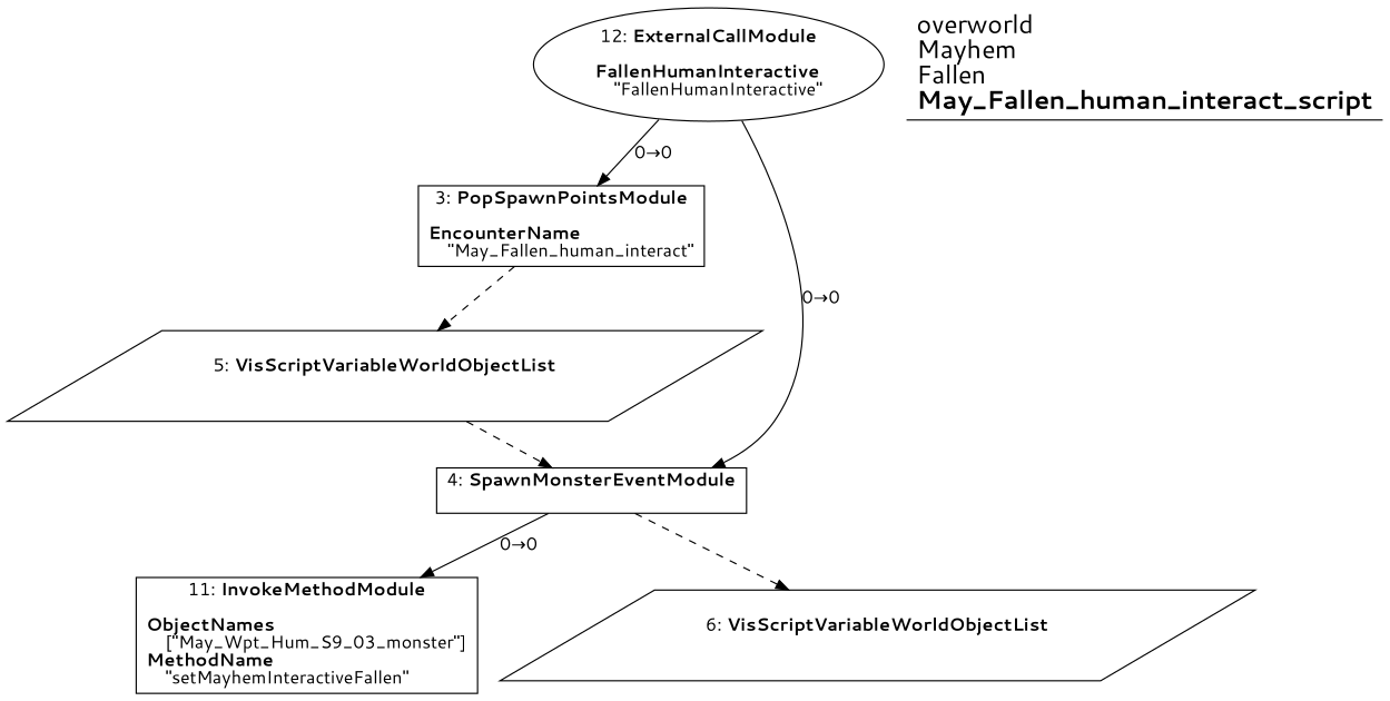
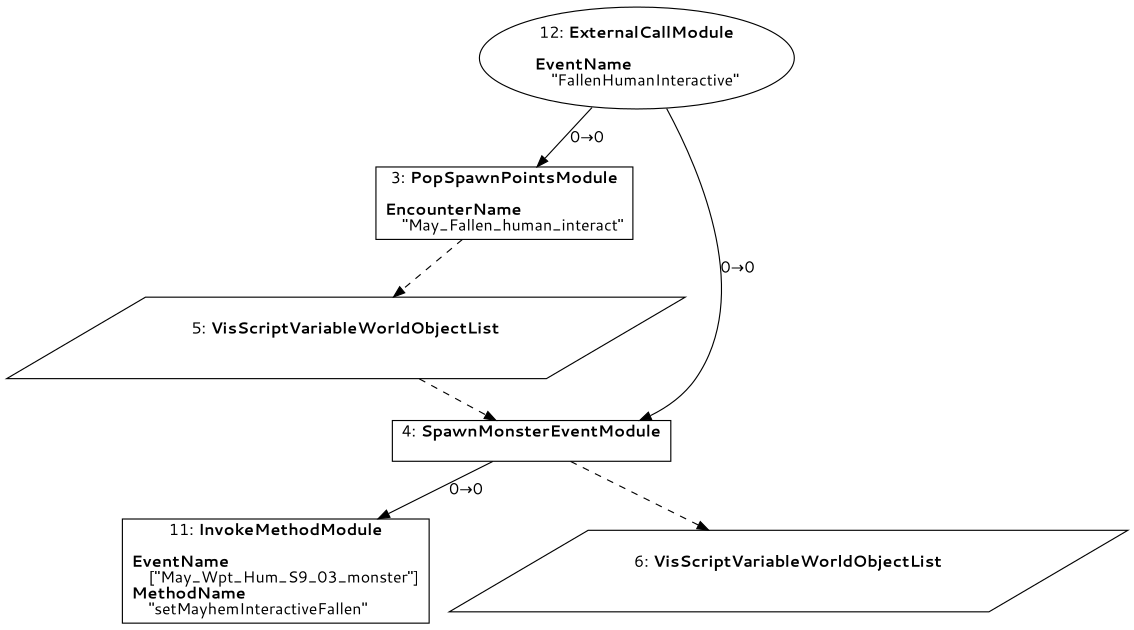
  digraph {
    fontname="Segoe UI"
    splines=spline
    node [fontname="Segoe UI" shape=box]
    edge [fontname="Segoe UI"]
    n1 [label=<3: <b>PopSpawnPointsModule</b><br/><br/><b>EncounterName</b><br align="left"/>    &quot;May_Fallen_human_interact&quot;<br align="left"/>>]
    n2 [label=<5: <b>VisScriptVariableWorldObjectList</b><br/><br/>> shape=parallelogram]
    n3 [label=<4: <b>SpawnMonsterEventModule</b><br/><br/>>]
-   n4 [label=<11: <b>InvokeMethodModule</b><br/><br/><b>ObjectNames</b><br align="left"/>    [&quot;May_Wpt_Hum_S9_03_monster&quot;]<br align="left"/><b>MethodName</b><br align="left"/>    &quot;setMayhemInteractiveFallen&quot;<br align="left"/>>]
+   n4 [label=<11: <b>InvokeMethodModule</b><br/><br/><b>EventName</b><br align="left"/>    [&quot;May_Wpt_Hum_S9_03_monster&quot;]<br align="left"/><b>MethodName</b><br align="left"/>    &quot;setMayhemInteractiveFallen&quot;<br align="left"/>>]
    n5 [label=<6: <b>VisScriptVariableWorldObjectList</b><br/><br/>> shape=parallelogram]
-   n6 [label=<12: <b>ExternalCallModule</b><br/><br/><b>FallenHumanInteractive</b><br align="left"/>    &quot;FallenHumanInteractive&quot;<br align="left"/>> shape=oval]
-   n7 [label=<<font point-size="20">overworld<br align="left"/>Mayhem<br align="left"/>Fallen<br align="left"/><b>May_Fallen_human_interact_script</b><br align="left"/></font>> shape=underline]
+   n6 [label=<12: <b>ExternalCallModule</b><br/><br/><b>EventName</b><br align="left"/>    &quot;FallenHumanInteractive&quot;<br align="left"/>> shape=oval]
    n1 -> n2 [style=dashed]
    n2 -> n3 [style=dashed]
    n3 -> n4 [label="0→0"]
    n3 -> n5 [style=dashed]
    n6 -> n1 [label="0→0"]
    n6 -> n3 [label="0→0"]
  }
